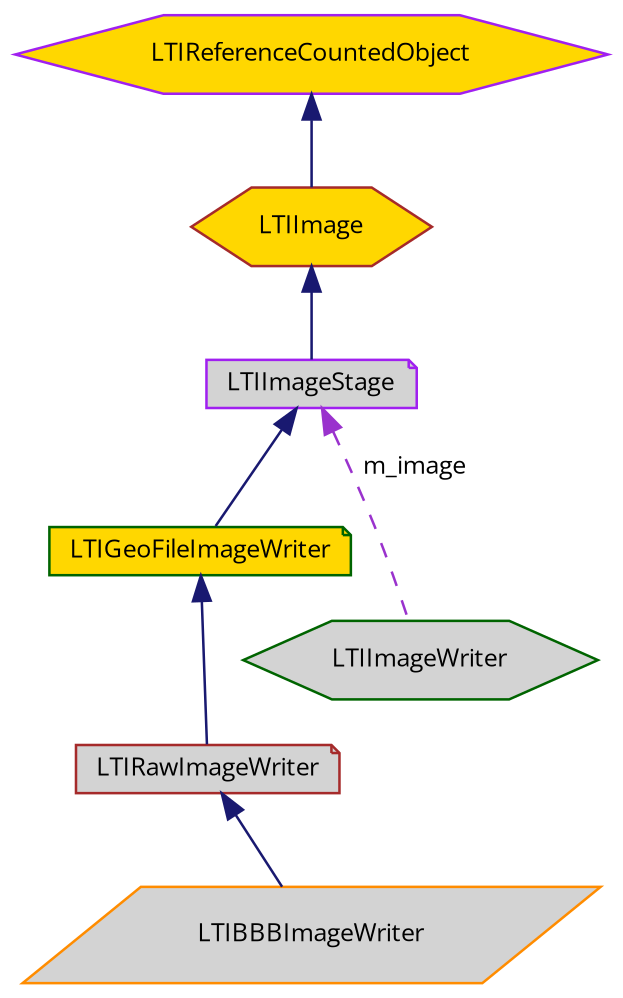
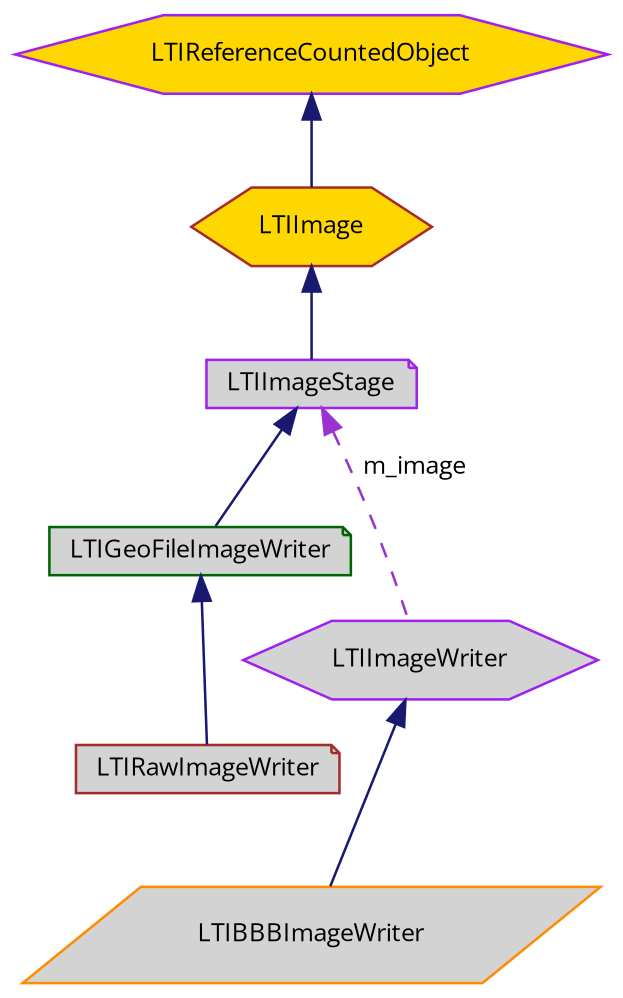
  digraph {
    fontname="Open Sans"
    node [color=brown fillcolor=lightgrey fontname="Open Sans" fontsize=10 shape=note style=filled]
    edge [color=midnightblue dir=back fontname="Open Sans" fontsize=10 labelfontname=Helvetica labelfontsize=10 style=solid]
    n1 [color=darkorange fontcolor=black height=0.2 label=LTIBBBImageWriter shape=parallelogram width=0.4]
    n2 [height=0.2 label=LTIRawImageWriter width=0.4]
-   n3 [color=darkgreen fillcolor=gold height=0.2 label=LTIGeoFileImageWriter width=0.4]
-   n4 [color=darkgreen height=0.2 label=LTIImageWriter shape=hexagon width=0.4]
+   n3 [color=darkgreen height=0.2 label=LTIGeoFileImageWriter width=0.4]
+   n4 [color=purple height=0.2 label=LTIImageWriter shape=hexagon width=0.4]
    n5 [color=purple height=0.2 label=LTIImageStage width=0.4]
    n6 [fillcolor=gold height=0.2 label=LTIImage shape=hexagon width=0.4]
    n7 [color=purple fillcolor=gold height=0.2 label=LTIReferenceCountedObject shape=hexagon width=0.4]
-   n2 -> n1
+   n4 -> n1
    n3 -> n2
    n5 -> n3
    n5 -> n4 [color=darkorchid3 label=" m_image" style=dashed]
    n6 -> n5
    n7 -> n6
  }
